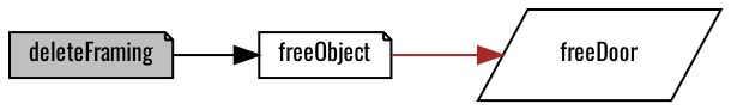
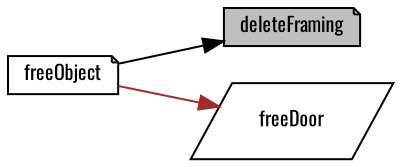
  digraph {
    fontname=Oswald
    rankdir=LR
    node [color=black fillcolor=white fontname=Oswald fontsize=10 shape=note style=filled]
    edge [fontname=Oswald fontsize=10 labelfontname=Helvetica labelfontsize=10 style=solid]
    n1 [fillcolor=grey75 fontcolor=black height=0.2 label=deleteFraming width=0.4]
    n2 [height=0.2 label=freeObject width=0.4]
    n3 [height=0.2 label=freeDoor shape=parallelogram width=0.4]
-   n1 -> n2 [color=black]
+   n2 -> n1 [color=black]
    n2 -> n3 [color=brown]
  }
